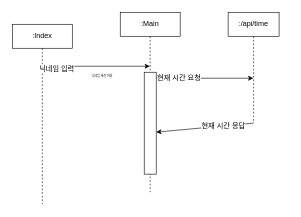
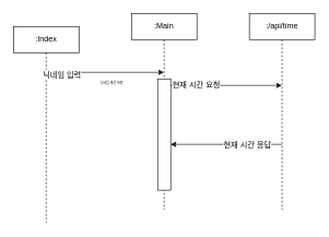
  <mxCell id="0" />
  <mxCell id="1" parent="0" />
  <mxCell id="2" value=":Index" style="shape=umlLifeline;perimeter=lifelinePerimeter;whiteSpace=wrap;html=1;container=0;dropTarget=0;collapsible=0;recursiveResize=0;outlineConnect=0;portConstraint=eastwest;newEdgeStyle={&quot;edgeStyle&quot;:&quot;elbowEdgeStyle&quot;,&quot;elbow&quot;:&quot;vertical&quot;,&quot;curved&quot;:0,&quot;rounded&quot;:0};" parent="1" vertex="1"><mxGeometry x="20" y="40" width="100" height="300" as="geometry" /></mxCell>
  <mxCell id="3" value=":Main" style="shape=umlLifeline;perimeter=lifelinePerimeter;whiteSpace=wrap;html=1;container=0;dropTarget=0;collapsible=0;recursiveResize=0;outlineConnect=0;portConstraint=eastwest;newEdgeStyle={&quot;edgeStyle&quot;:&quot;elbowEdgeStyle&quot;,&quot;elbow&quot;:&quot;vertical&quot;,&quot;curved&quot;:0,&quot;rounded&quot;:0};" parent="1" vertex="1"><mxGeometry x="200" y="20" width="100" height="300" as="geometry" /></mxCell>
- <mxCell id="4" value=":/api/time" style="shape=umlLifeline;perimeter=lifelinePerimeter;whiteSpace=wrap;html=1;container=0;dropTarget=0;collapsible=0;recursiveResize=0;outlineConnect=0;portConstraint=eastwest;newEdgeStyle={&quot;edgeStyle&quot;:&quot;elbowEdgeStyle&quot;,&quot;elbow&quot;:&quot;vertical&quot;,&quot;curved&quot;:0,&quot;rounded&quot;:0};" vertex="1" parent="1"><mxGeometry x="380" y="20" width="85" height="185" as="geometry" /></mxCell>
+ <mxCell id="4" value=":/api/time" style="shape=umlLifeline;perimeter=lifelinePerimeter;whiteSpace=wrap;html=1;container=0;dropTarget=0;collapsible=0;recursiveResize=0;outlineConnect=0;portConstraint=eastwest;newEdgeStyle={&quot;edgeStyle&quot;:&quot;elbowEdgeStyle&quot;,&quot;elbow&quot;:&quot;vertical&quot;,&quot;curved&quot;:0,&quot;rounded&quot;:0};" vertex="1" parent="1"><mxGeometry x="380" y="20" width="100" height="300" as="geometry" /></mxCell>
  <mxCell id="5" value="" style="endArrow=classic;html=1;rounded=0;" edge="1" parent="1" source="2" target="3"><mxGeometry width="50" height="50" relative="1" as="geometry"><mxPoint x="160" y="280" as="sourcePoint" /><mxPoint x="210" y="230" as="targetPoint" /><Array as="points"><mxPoint x="80" y="110" /></Array></mxGeometry></mxCell>
  <mxCell id="6" value="닉네임 입력" style="edgeLabel;html=1;align=center;verticalAlign=middle;resizable=0;points=[];fontSize=12;" vertex="1" connectable="0" parent="5"><mxGeometry x="-0.734" y="-3" relative="1" as="geometry"><mxPoint as="offset" /></mxGeometry></mxCell>
  <mxCell id="7" value="닉네임 세션 저장" style="text;html=1;strokeColor=none;fillColor=none;align=center;verticalAlign=middle;whiteSpace=wrap;rounded=0;fontSize=5;" vertex="1" parent="1"><mxGeometry x="130" y="110" width="80" height="30" as="geometry" /></mxCell>
  <mxCell id="8" value="" style="rounded=0;whiteSpace=wrap;html=1;fontSize=12;" vertex="1" parent="1"><mxGeometry x="240" y="120" width="20" height="170" as="geometry" /></mxCell>
  <mxCell id="9" value="" style="endArrow=classic;html=1;rounded=0;fontSize=12;" edge="1" parent="1" target="4"><mxGeometry width="50" height="50" relative="1" as="geometry"><mxPoint x="260" y="130" as="sourcePoint" /><mxPoint x="310" y="80" as="targetPoint" /></mxGeometry></mxCell>
  <mxCell id="10" value="현재 시간 요청" style="edgeLabel;html=1;align=center;verticalAlign=middle;resizable=0;points=[];fontSize=12;" vertex="1" connectable="0" parent="9"><mxGeometry x="-0.547" y="1" relative="1" as="geometry"><mxPoint as="offset" /></mxGeometry></mxCell>
  <mxCell id="11" value="" style="endArrow=classic;html=1;rounded=0;fontSize=12;" edge="1" parent="1" source="4"><mxGeometry width="50" height="50" relative="1" as="geometry"><mxPoint x="160" y="270" as="sourcePoint" /><mxPoint x="260" y="220" as="targetPoint" /></mxGeometry></mxCell>
  <mxCell id="12" value="현재 시간 응답" style="edgeLabel;html=1;align=center;verticalAlign=middle;resizable=0;points=[];fontSize=12;" vertex="1" connectable="0" parent="11"><mxGeometry x="-0.373" relative="1" as="geometry"><mxPoint as="offset" /></mxGeometry></mxCell>
